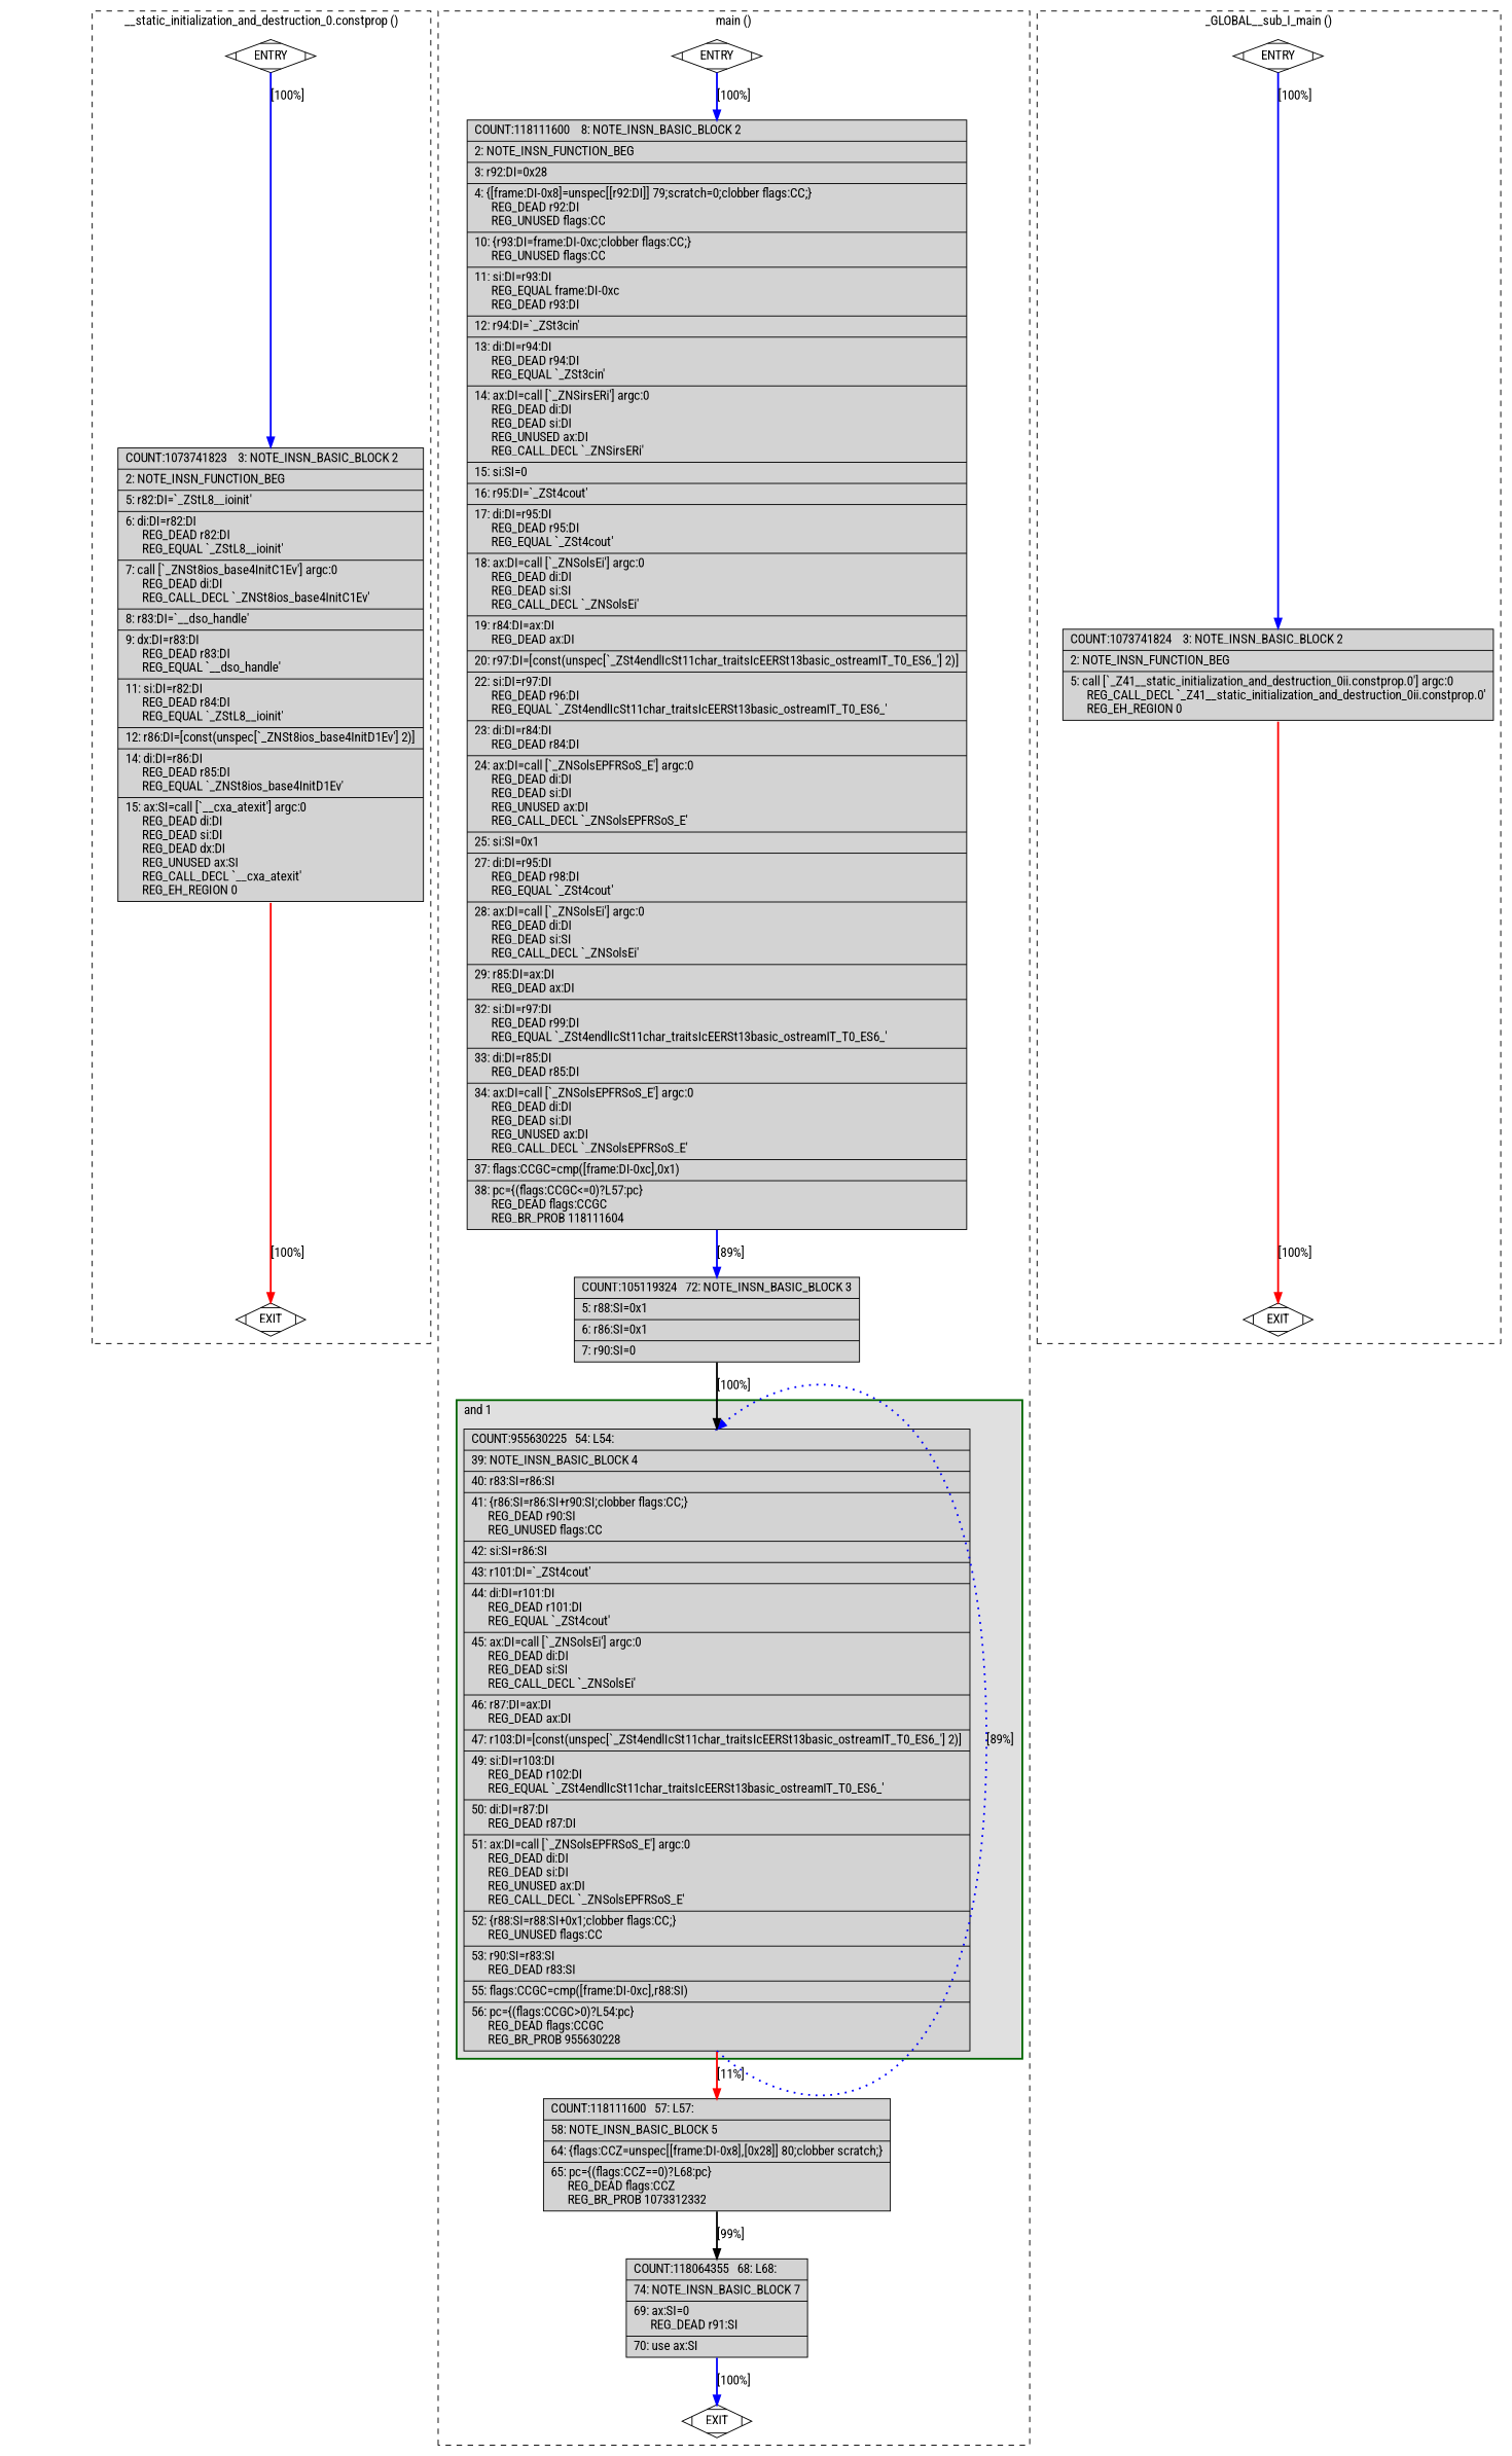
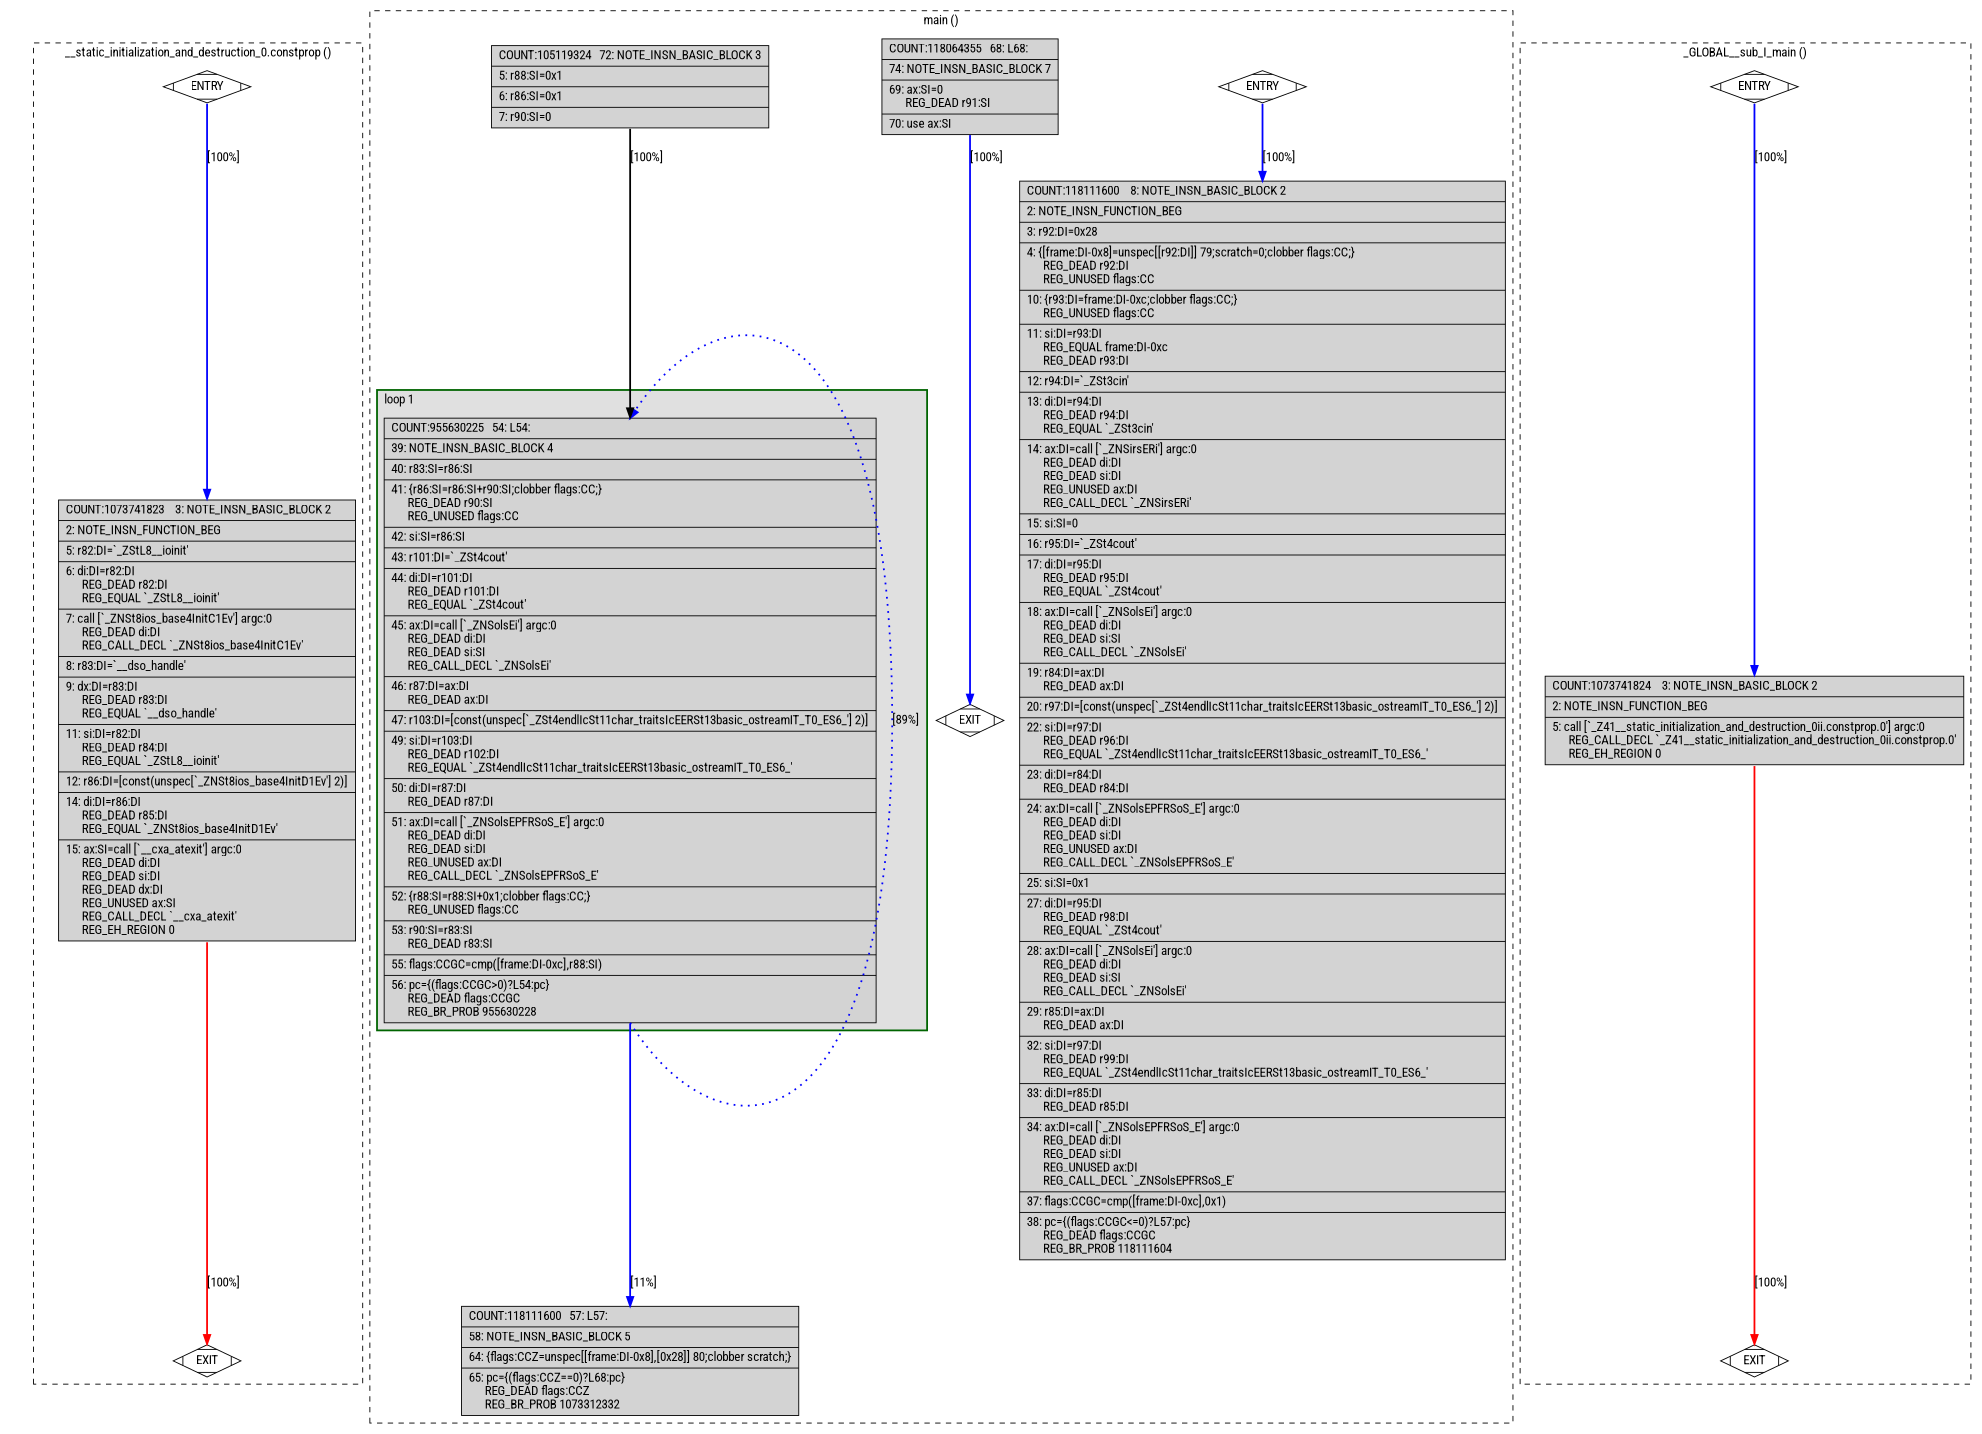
  digraph {
    fontname="Roboto Condensed"
    node [fillcolor=lightgrey fontname="Roboto Condensed" shape=record style=filled]
    edge [constraint=true fontname="Roboto Condensed" headport=n style="solid,bold" tailport=s color=blue weight=100]
    n1 [fillcolor=white label=ENTRY shape=Mdiamond]
    n2 [fillcolor=white label=EXIT shape=Mdiamond]
    n3 [label="{COUNT:1073741823\ \ \ \ 3:\ NOTE_INSN_BASIC_BLOCK\ 2\l|\ \ \ \ 2:\ NOTE_INSN_FUNCTION_BEG\l|\ \ \ \ 5:\ r82:DI=`_ZStL8__ioinit'\l|\ \ \ \ 6:\ di:DI=r82:DI\l\ \ \ \ \ \ REG_DEAD\ r82:DI\l\ \ \ \ \ \ REG_EQUAL\ `_ZStL8__ioinit'\l|\ \ \ \ 7:\ call\ [`_ZNSt8ios_base4InitC1Ev']\ argc:0\l\ \ \ \ \ \ REG_DEAD\ di:DI\l\ \ \ \ \ \ REG_CALL_DECL\ `_ZNSt8ios_base4InitC1Ev'\l|\ \ \ \ 8:\ r83:DI=`__dso_handle'\l|\ \ \ \ 9:\ dx:DI=r83:DI\l\ \ \ \ \ \ REG_DEAD\ r83:DI\l\ \ \ \ \ \ REG_EQUAL\ `__dso_handle'\l|\ \ \ 11:\ si:DI=r82:DI\l\ \ \ \ \ \ REG_DEAD\ r84:DI\l\ \ \ \ \ \ REG_EQUAL\ `_ZStL8__ioinit'\l|\ \ \ 12:\ r86:DI=[const(unspec[`_ZNSt8ios_base4InitD1Ev']\ 2)]\l|\ \ \ 14:\ di:DI=r86:DI\l\ \ \ \ \ \ REG_DEAD\ r85:DI\l\ \ \ \ \ \ REG_EQUAL\ `_ZNSt8ios_base4InitD1Ev'\l|\ \ \ 15:\ ax:SI=call\ [`__cxa_atexit']\ argc:0\l\ \ \ \ \ \ REG_DEAD\ di:DI\l\ \ \ \ \ \ REG_DEAD\ si:DI\l\ \ \ \ \ \ REG_DEAD\ dx:DI\l\ \ \ \ \ \ REG_UNUSED\ ax:SI\l\ \ \ \ \ \ REG_CALL_DECL\ `__cxa_atexit'\l\ \ \ \ \ \ REG_EH_REGION\ 0\l}"]
    n4 [label="{COUNT:955630225\ \ \ 54:\ L54:\l|\ \ \ 39:\ NOTE_INSN_BASIC_BLOCK\ 4\l|\ \ \ 40:\ r83:SI=r86:SI\l|\ \ \ 41:\ \{r86:SI=r86:SI+r90:SI;clobber\ flags:CC;\}\l\ \ \ \ \ \ REG_DEAD\ r90:SI\l\ \ \ \ \ \ REG_UNUSED\ flags:CC\l|\ \ \ 42:\ si:SI=r86:SI\l|\ \ \ 43:\ r101:DI=`_ZSt4cout'\l|\ \ \ 44:\ di:DI=r101:DI\l\ \ \ \ \ \ REG_DEAD\ r101:DI\l\ \ \ \ \ \ REG_EQUAL\ `_ZSt4cout'\l|\ \ \ 45:\ ax:DI=call\ [`_ZNSolsEi']\ argc:0\l\ \ \ \ \ \ REG_DEAD\ di:DI\l\ \ \ \ \ \ REG_DEAD\ si:SI\l\ \ \ \ \ \ REG_CALL_DECL\ `_ZNSolsEi'\l|\ \ \ 46:\ r87:DI=ax:DI\l\ \ \ \ \ \ REG_DEAD\ ax:DI\l|\ \ \ 47:\ r103:DI=[const(unspec[`_ZSt4endlIcSt11char_traitsIcEERSt13basic_ostreamIT_T0_ES6_']\ 2)]\l|\ \ \ 49:\ si:DI=r103:DI\l\ \ \ \ \ \ REG_DEAD\ r102:DI\l\ \ \ \ \ \ REG_EQUAL\ `_ZSt4endlIcSt11char_traitsIcEERSt13basic_ostreamIT_T0_ES6_'\l|\ \ \ 50:\ di:DI=r87:DI\l\ \ \ \ \ \ REG_DEAD\ r87:DI\l|\ \ \ 51:\ ax:DI=call\ [`_ZNSolsEPFRSoS_E']\ argc:0\l\ \ \ \ \ \ REG_DEAD\ di:DI\l\ \ \ \ \ \ REG_DEAD\ si:DI\l\ \ \ \ \ \ REG_UNUSED\ ax:DI\l\ \ \ \ \ \ REG_CALL_DECL\ `_ZNSolsEPFRSoS_E'\l|\ \ \ 52:\ \{r88:SI=r88:SI+0x1;clobber\ flags:CC;\}\l\ \ \ \ \ \ REG_UNUSED\ flags:CC\l|\ \ \ 53:\ r90:SI=r83:SI\l\ \ \ \ \ \ REG_DEAD\ r83:SI\l|\ \ \ 55:\ flags:CCGC=cmp([frame:DI-0xc],r88:SI)\l|\ \ \ 56:\ pc=\{(flags:CCGC\>0)?L54:pc\}\l\ \ \ \ \ \ REG_DEAD\ flags:CCGC\l\ \ \ \ \ \ REG_BR_PROB\ 955630228\l}"]
    n5 [label="{COUNT:118111600\ \ \ 57:\ L57:\l|\ \ \ 58:\ NOTE_INSN_BASIC_BLOCK\ 5\l|\ \ \ 64:\ \{flags:CCZ=unspec[[frame:DI-0x8],[0x28]]\ 80;clobber\ scratch;\}\l|\ \ \ 65:\ pc=\{(flags:CCZ==0)?L68:pc\}\l\ \ \ \ \ \ REG_DEAD\ flags:CCZ\l\ \ \ \ \ \ REG_BR_PROB\ 1073312332\l}"]
    n6 [fillcolor=white label=ENTRY shape=Mdiamond]
    n7 [fillcolor=white label=EXIT shape=Mdiamond]
    n8 [label="{COUNT:118111600\ \ \ \ 8:\ NOTE_INSN_BASIC_BLOCK\ 2\l|\ \ \ \ 2:\ NOTE_INSN_FUNCTION_BEG\l|\ \ \ \ 3:\ r92:DI=0x28\l|\ \ \ \ 4:\ \{[frame:DI-0x8]=unspec[[r92:DI]]\ 79;scratch=0;clobber\ flags:CC;\}\l\ \ \ \ \ \ REG_DEAD\ r92:DI\l\ \ \ \ \ \ REG_UNUSED\ flags:CC\l|\ \ \ 10:\ \{r93:DI=frame:DI-0xc;clobber\ flags:CC;\}\l\ \ \ \ \ \ REG_UNUSED\ flags:CC\l|\ \ \ 11:\ si:DI=r93:DI\l\ \ \ \ \ \ REG_EQUAL\ frame:DI-0xc\l\ \ \ \ \ \ REG_DEAD\ r93:DI\l|\ \ \ 12:\ r94:DI=`_ZSt3cin'\l|\ \ \ 13:\ di:DI=r94:DI\l\ \ \ \ \ \ REG_DEAD\ r94:DI\l\ \ \ \ \ \ REG_EQUAL\ `_ZSt3cin'\l|\ \ \ 14:\ ax:DI=call\ [`_ZNSirsERi']\ argc:0\l\ \ \ \ \ \ REG_DEAD\ di:DI\l\ \ \ \ \ \ REG_DEAD\ si:DI\l\ \ \ \ \ \ REG_UNUSED\ ax:DI\l\ \ \ \ \ \ REG_CALL_DECL\ `_ZNSirsERi'\l|\ \ \ 15:\ si:SI=0\l|\ \ \ 16:\ r95:DI=`_ZSt4cout'\l|\ \ \ 17:\ di:DI=r95:DI\l\ \ \ \ \ \ REG_DEAD\ r95:DI\l\ \ \ \ \ \ REG_EQUAL\ `_ZSt4cout'\l|\ \ \ 18:\ ax:DI=call\ [`_ZNSolsEi']\ argc:0\l\ \ \ \ \ \ REG_DEAD\ di:DI\l\ \ \ \ \ \ REG_DEAD\ si:SI\l\ \ \ \ \ \ REG_CALL_DECL\ `_ZNSolsEi'\l|\ \ \ 19:\ r84:DI=ax:DI\l\ \ \ \ \ \ REG_DEAD\ ax:DI\l|\ \ \ 20:\ r97:DI=[const(unspec[`_ZSt4endlIcSt11char_traitsIcEERSt13basic_ostreamIT_T0_ES6_']\ 2)]\l|\ \ \ 22:\ si:DI=r97:DI\l\ \ \ \ \ \ REG_DEAD\ r96:DI\l\ \ \ \ \ \ REG_EQUAL\ `_ZSt4endlIcSt11char_traitsIcEERSt13basic_ostreamIT_T0_ES6_'\l|\ \ \ 23:\ di:DI=r84:DI\l\ \ \ \ \ \ REG_DEAD\ r84:DI\l|\ \ \ 24:\ ax:DI=call\ [`_ZNSolsEPFRSoS_E']\ argc:0\l\ \ \ \ \ \ REG_DEAD\ di:DI\l\ \ \ \ \ \ REG_DEAD\ si:DI\l\ \ \ \ \ \ REG_UNUSED\ ax:DI\l\ \ \ \ \ \ REG_CALL_DECL\ `_ZNSolsEPFRSoS_E'\l|\ \ \ 25:\ si:SI=0x1\l|\ \ \ 27:\ di:DI=r95:DI\l\ \ \ \ \ \ REG_DEAD\ r98:DI\l\ \ \ \ \ \ REG_EQUAL\ `_ZSt4cout'\l|\ \ \ 28:\ ax:DI=call\ [`_ZNSolsEi']\ argc:0\l\ \ \ \ \ \ REG_DEAD\ di:DI\l\ \ \ \ \ \ REG_DEAD\ si:SI\l\ \ \ \ \ \ REG_CALL_DECL\ `_ZNSolsEi'\l|\ \ \ 29:\ r85:DI=ax:DI\l\ \ \ \ \ \ REG_DEAD\ ax:DI\l|\ \ \ 32:\ si:DI=r97:DI\l\ \ \ \ \ \ REG_DEAD\ r99:DI\l\ \ \ \ \ \ REG_EQUAL\ `_ZSt4endlIcSt11char_traitsIcEERSt13basic_ostreamIT_T0_ES6_'\l|\ \ \ 33:\ di:DI=r85:DI\l\ \ \ \ \ \ REG_DEAD\ r85:DI\l|\ \ \ 34:\ ax:DI=call\ [`_ZNSolsEPFRSoS_E']\ argc:0\l\ \ \ \ \ \ REG_DEAD\ di:DI\l\ \ \ \ \ \ REG_DEAD\ si:DI\l\ \ \ \ \ \ REG_UNUSED\ ax:DI\l\ \ \ \ \ \ REG_CALL_DECL\ `_ZNSolsEPFRSoS_E'\l|\ \ \ 37:\ flags:CCGC=cmp([frame:DI-0xc],0x1)\l|\ \ \ 38:\ pc=\{(flags:CCGC\<=0)?L57:pc\}\l\ \ \ \ \ \ REG_DEAD\ flags:CCGC\l\ \ \ \ \ \ REG_BR_PROB\ 118111604\l}"]
    n9 [label="{COUNT:105119324\ \ \ 72:\ NOTE_INSN_BASIC_BLOCK\ 3\l|\ \ \ \ 5:\ r88:SI=0x1\l|\ \ \ \ 6:\ r86:SI=0x1\l|\ \ \ \ 7:\ r90:SI=0\l}"]
    n10 [label="{COUNT:118064355\ \ \ 68:\ L68:\l|\ \ \ 74:\ NOTE_INSN_BASIC_BLOCK\ 7\l|\ \ \ 69:\ ax:SI=0\l\ \ \ \ \ \ REG_DEAD\ r91:SI\l|\ \ \ 70:\ use\ ax:SI\l}"]
    n11 [fillcolor=white label=ENTRY shape=Mdiamond]
    n12 [fillcolor=white label=EXIT shape=Mdiamond]
    n13 [label="{COUNT:1073741824\ \ \ \ 3:\ NOTE_INSN_BASIC_BLOCK\ 2\l|\ \ \ \ 2:\ NOTE_INSN_FUNCTION_BEG\l|\ \ \ \ 5:\ call\ [`_Z41__static_initialization_and_destruction_0ii.constprop.0']\ argc:0\l\ \ \ \ \ \ REG_CALL_DECL\ `_Z41__static_initialization_and_destruction_0ii.constprop.0'\l\ \ \ \ \ \ REG_EH_REGION\ 0\l}"]
    subgraph cluster_1 {
      color=black
      label="__static_initialization_and_destruction_0.constprop ()"
      style=dashed
      n1
      n2
      n3
    }
    subgraph cluster_2 {
      color=black
      label="main ()"
      style=dashed
      n5
      n6
      n7
      n8
      n9
      n10
      subgraph cluster_3 {
        color=darkgreen
        fillcolor=grey88
-       label="and 1"
+       label="loop 1"
        labeljust=l
        penwidth=2
        style=filled
        n4
      }
    }
    subgraph cluster_4 {
      color=black
      label="_GLOBAL__sub_I_main ()"
      style=dashed
      n11
      n12
      n13
    }
    n1 -> n2 [style=invis color="" weight=""]
    n1 -> n3 [label="[100%]"]
    n3 -> n2 [color=red label="[100%]" weight=10]
    n4 -> n4 [constraint=false label="[89%]" style="dotted,bold" weight=10]
-   n4 -> n5 [color=red label="[11%]"]
-   n5 -> n10 [color=black label="[99%]" weight=10]
+   n4 -> n5 [label="[11%]"]
    n6 -> n7 [style=invis color="" weight=""]
    n6 -> n8 [label="[100%]"]
-   n8 -> n9 [label="[89%]"]
    n9 -> n4 [color=black label="[100%]"]
    n10 -> n7 [label="[100%]"]
    n11 -> n12 [style=invis color="" weight=""]
    n11 -> n13 [label="[100%]"]
    n13 -> n12 [color=red label="[100%]" weight=10]
  }
